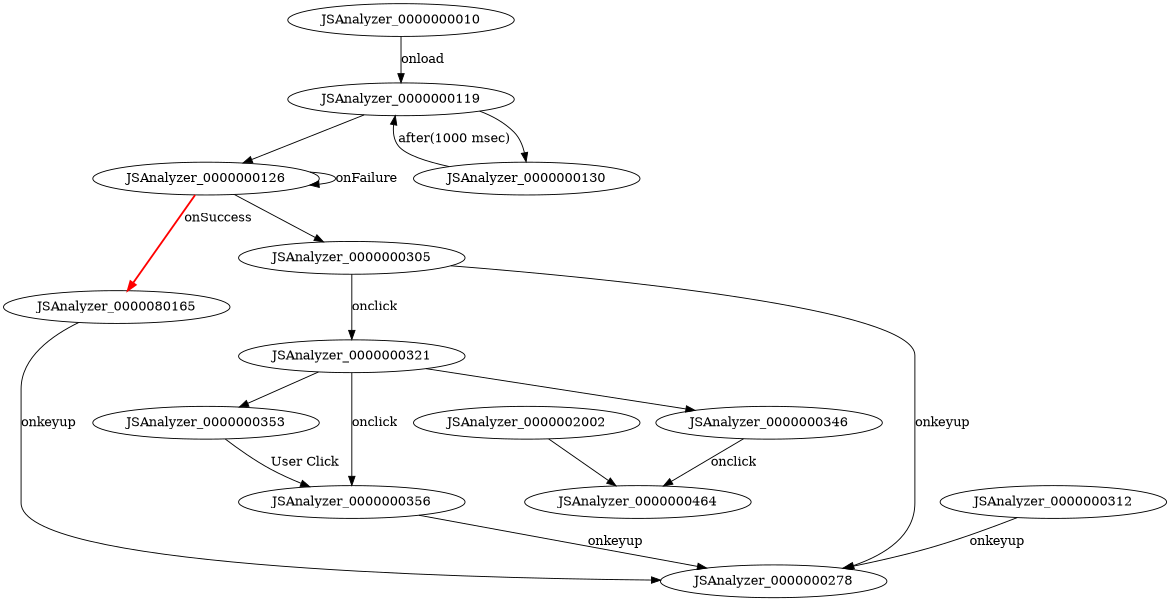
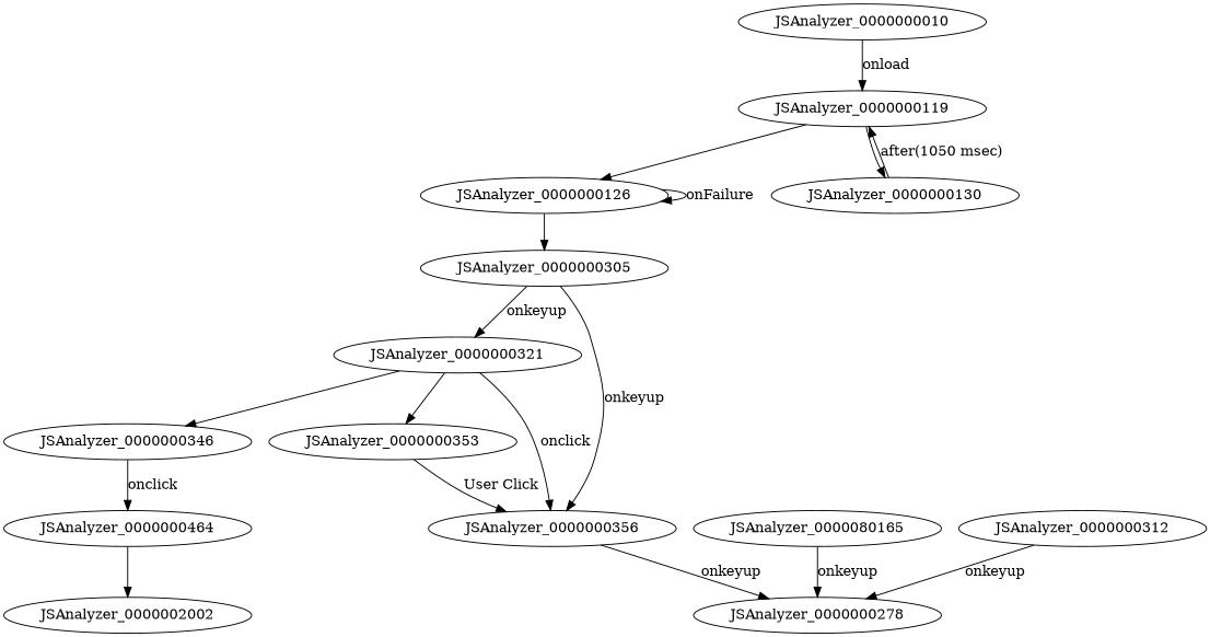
  digraph {
    JSAnalyzer_0000000010
    JSAnalyzer_0000000119
    JSAnalyzer_0000000126
    JSAnalyzer_0000000130
    n5 [label=JSAnalyzer_0000080165]
    JSAnalyzer_0000000305
    JSAnalyzer_0000000278
    JSAnalyzer_0000000321
    JSAnalyzer_0000000312
    JSAnalyzer_0000000346
    JSAnalyzer_0000000353
    JSAnalyzer_0000000356
    JSAnalyzer_0000000464
    JSAnalyzer_0000002002
    JSAnalyzer_0000000010 -> JSAnalyzer_0000000119 [label=onload]
    JSAnalyzer_0000000119 -> JSAnalyzer_0000000126
    JSAnalyzer_0000000119 -> JSAnalyzer_0000000130
    JSAnalyzer_0000000126 -> JSAnalyzer_0000000126 [label=onFailure]
-   JSAnalyzer_0000000126 -> n5 [color=red label=onSuccess style=bold]
    JSAnalyzer_0000000126 -> JSAnalyzer_0000000305
-   JSAnalyzer_0000000130 -> JSAnalyzer_0000000119 [label="after(1000 msec)"]
+   JSAnalyzer_0000000130 -> JSAnalyzer_0000000119 [label="after(1050 msec)"]
    n5 -> JSAnalyzer_0000000278 [label=onkeyup]
-   JSAnalyzer_0000000305 -> JSAnalyzer_0000000278 [label=onkeyup]
-   JSAnalyzer_0000000305 -> JSAnalyzer_0000000321 [label=onclick]
+   JSAnalyzer_0000000305 -> JSAnalyzer_0000000356 [label=onkeyup]
+   JSAnalyzer_0000000305 -> JSAnalyzer_0000000321 [label=onkeyup]
    JSAnalyzer_0000000321 -> JSAnalyzer_0000000346
    JSAnalyzer_0000000321 -> JSAnalyzer_0000000353
    JSAnalyzer_0000000321 -> JSAnalyzer_0000000356 [label=onclick]
    JSAnalyzer_0000000312 -> JSAnalyzer_0000000278 [label=onkeyup]
    JSAnalyzer_0000000346 -> JSAnalyzer_0000000464 [label=onclick]
    JSAnalyzer_0000000353 -> JSAnalyzer_0000000356 [label="User Click"]
    JSAnalyzer_0000000356 -> JSAnalyzer_0000000278 [label=onkeyup]
-   JSAnalyzer_0000002002 -> JSAnalyzer_0000000464
+   JSAnalyzer_0000000464 -> JSAnalyzer_0000002002
  }
